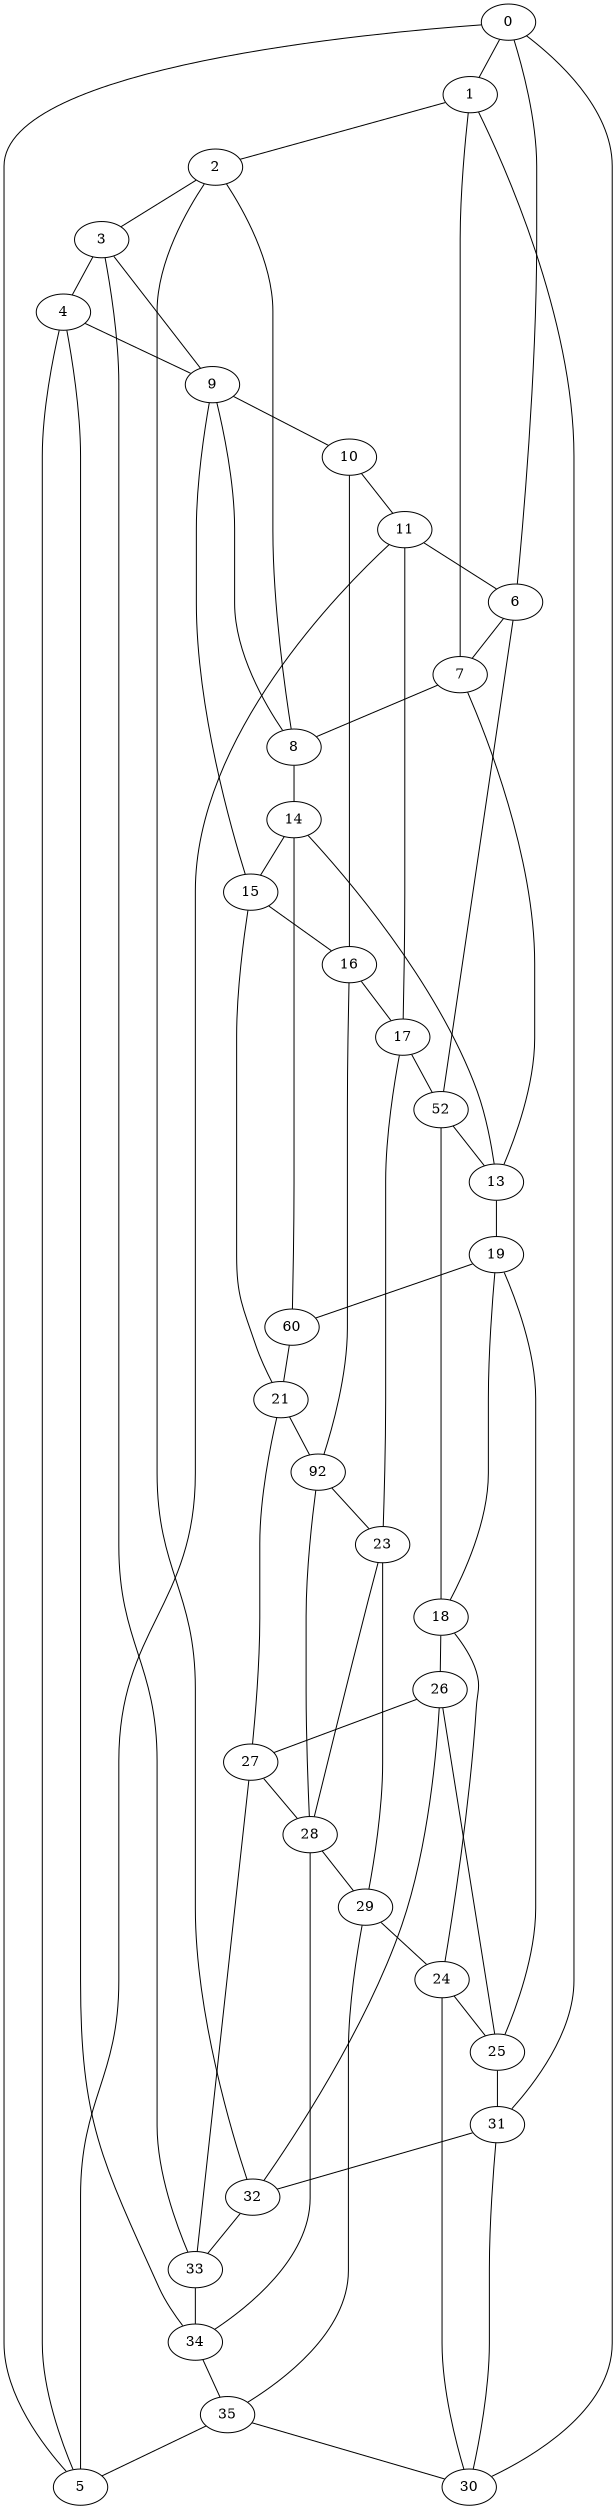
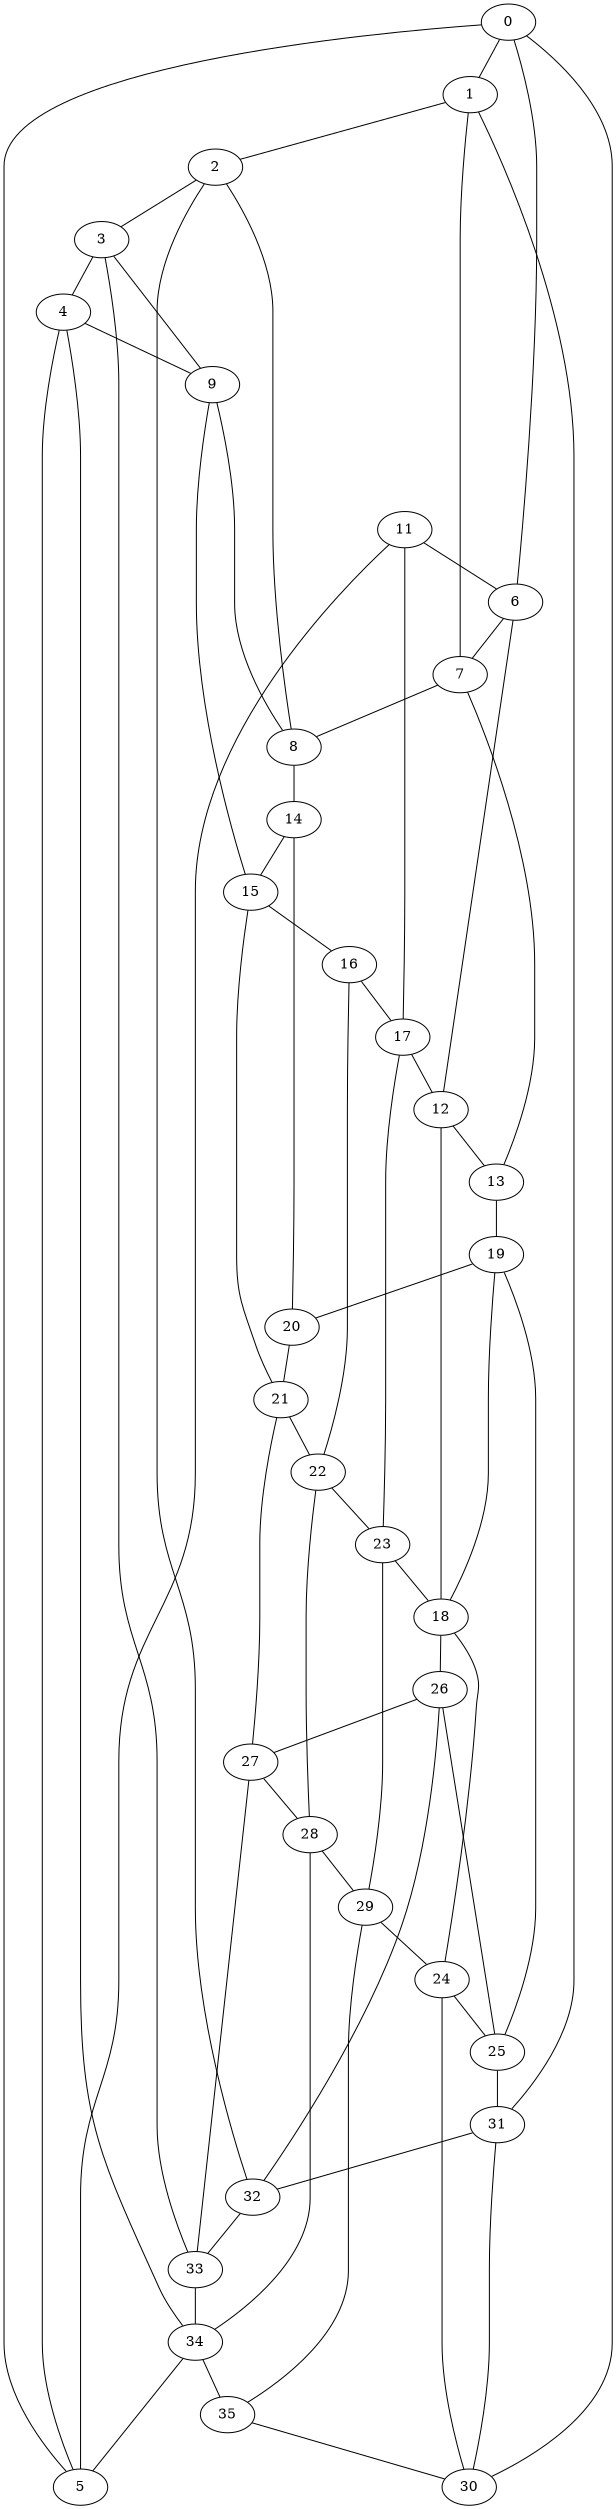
  graph {
    node [pipeline_stage_delay=1]
    edge [weight=8500]
    0
    1
    6
    2
    7
-   12 [label=52]
+   12
    3
    8
    13
    4
    9
    14
    5
-   10
    15
    11
    16
    17
    18
    19
-   20 [label=60]
+   20
    21
-   22 [label=92]
+   22
    23
    24
    26
    25
    27
    28
    29
    30
    31
    32
    33
    34
    35
    0 -- 1
    0 -- 6
    1 -- 2
    1 -- 7
    6 -- 7
    6 -- 12
    2 -- 3
    2 -- 8
    7 -- 8
    7 -- 13
    12 -- 13
    12 -- 18
    3 -- 4
    3 -- 9
    8 -- 9
    8 -- 14
-   13 -- 14
    13 -- 19
    4 -- 9
    4 -- 5
-   9 -- 10
    9 -- 15
    14 -- 15
    14 -- 20
    5 -- 0
    5 -- 11
-   10 -- 11
-   10 -- 16
    15 -- 16
    15 -- 21
    11 -- 6
    11 -- 17
    16 -- 17
    16 -- 22
    17 -- 12
    17 -- 23
    18 -- 19
    18 -- 24
    18 -- 26
    19 -- 20
    19 -- 25
    20 -- 21
    21 -- 22
    21 -- 27
    22 -- 23
    22 -- 28
-   23 -- 28
+   23 -- 18
    23 -- 29
    24 -- 25
    24 -- 30
    26 -- 27
    26 -- 32
    25 -- 26
    25 -- 31
    27 -- 28
    27 -- 33
    28 -- 29
    28 -- 34
    29 -- 24
    29 -- 35
    30 -- 0
    30 -- 31
    31 -- 1
    31 -- 32
    32 -- 2
    32 -- 33
    33 -- 3
    33 -- 34
    34 -- 4
    34 -- 35
-   35 -- 5
+   34 -- 5
    35 -- 30
  }
